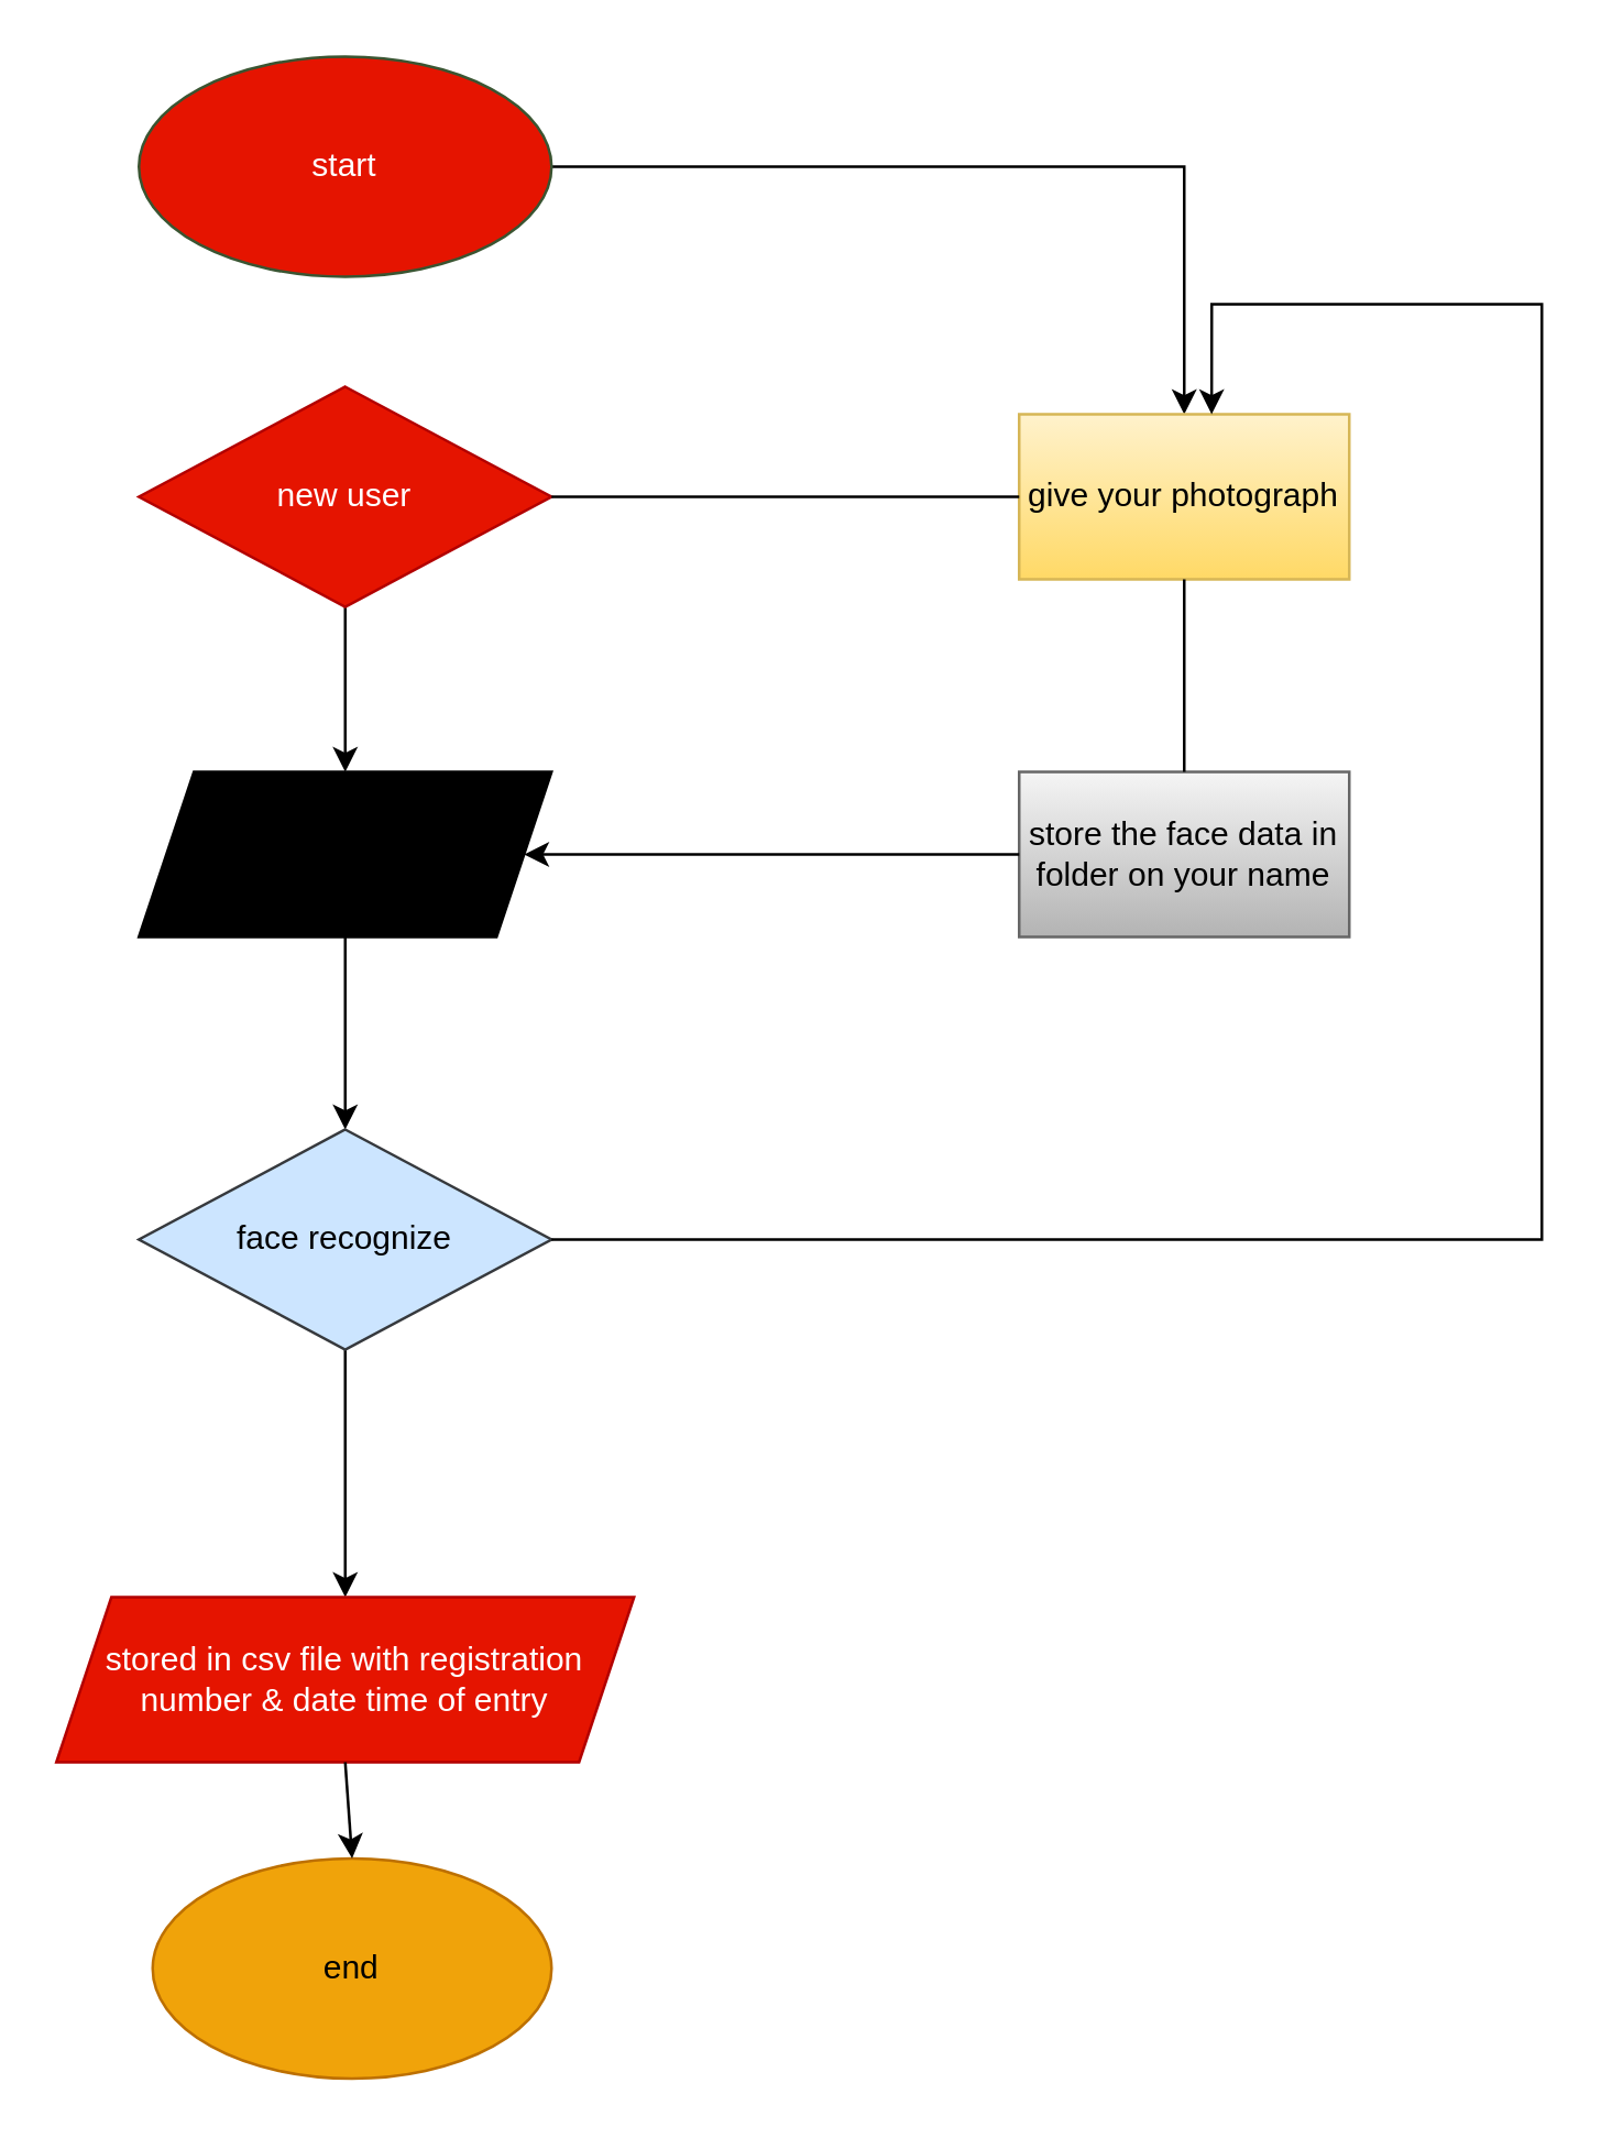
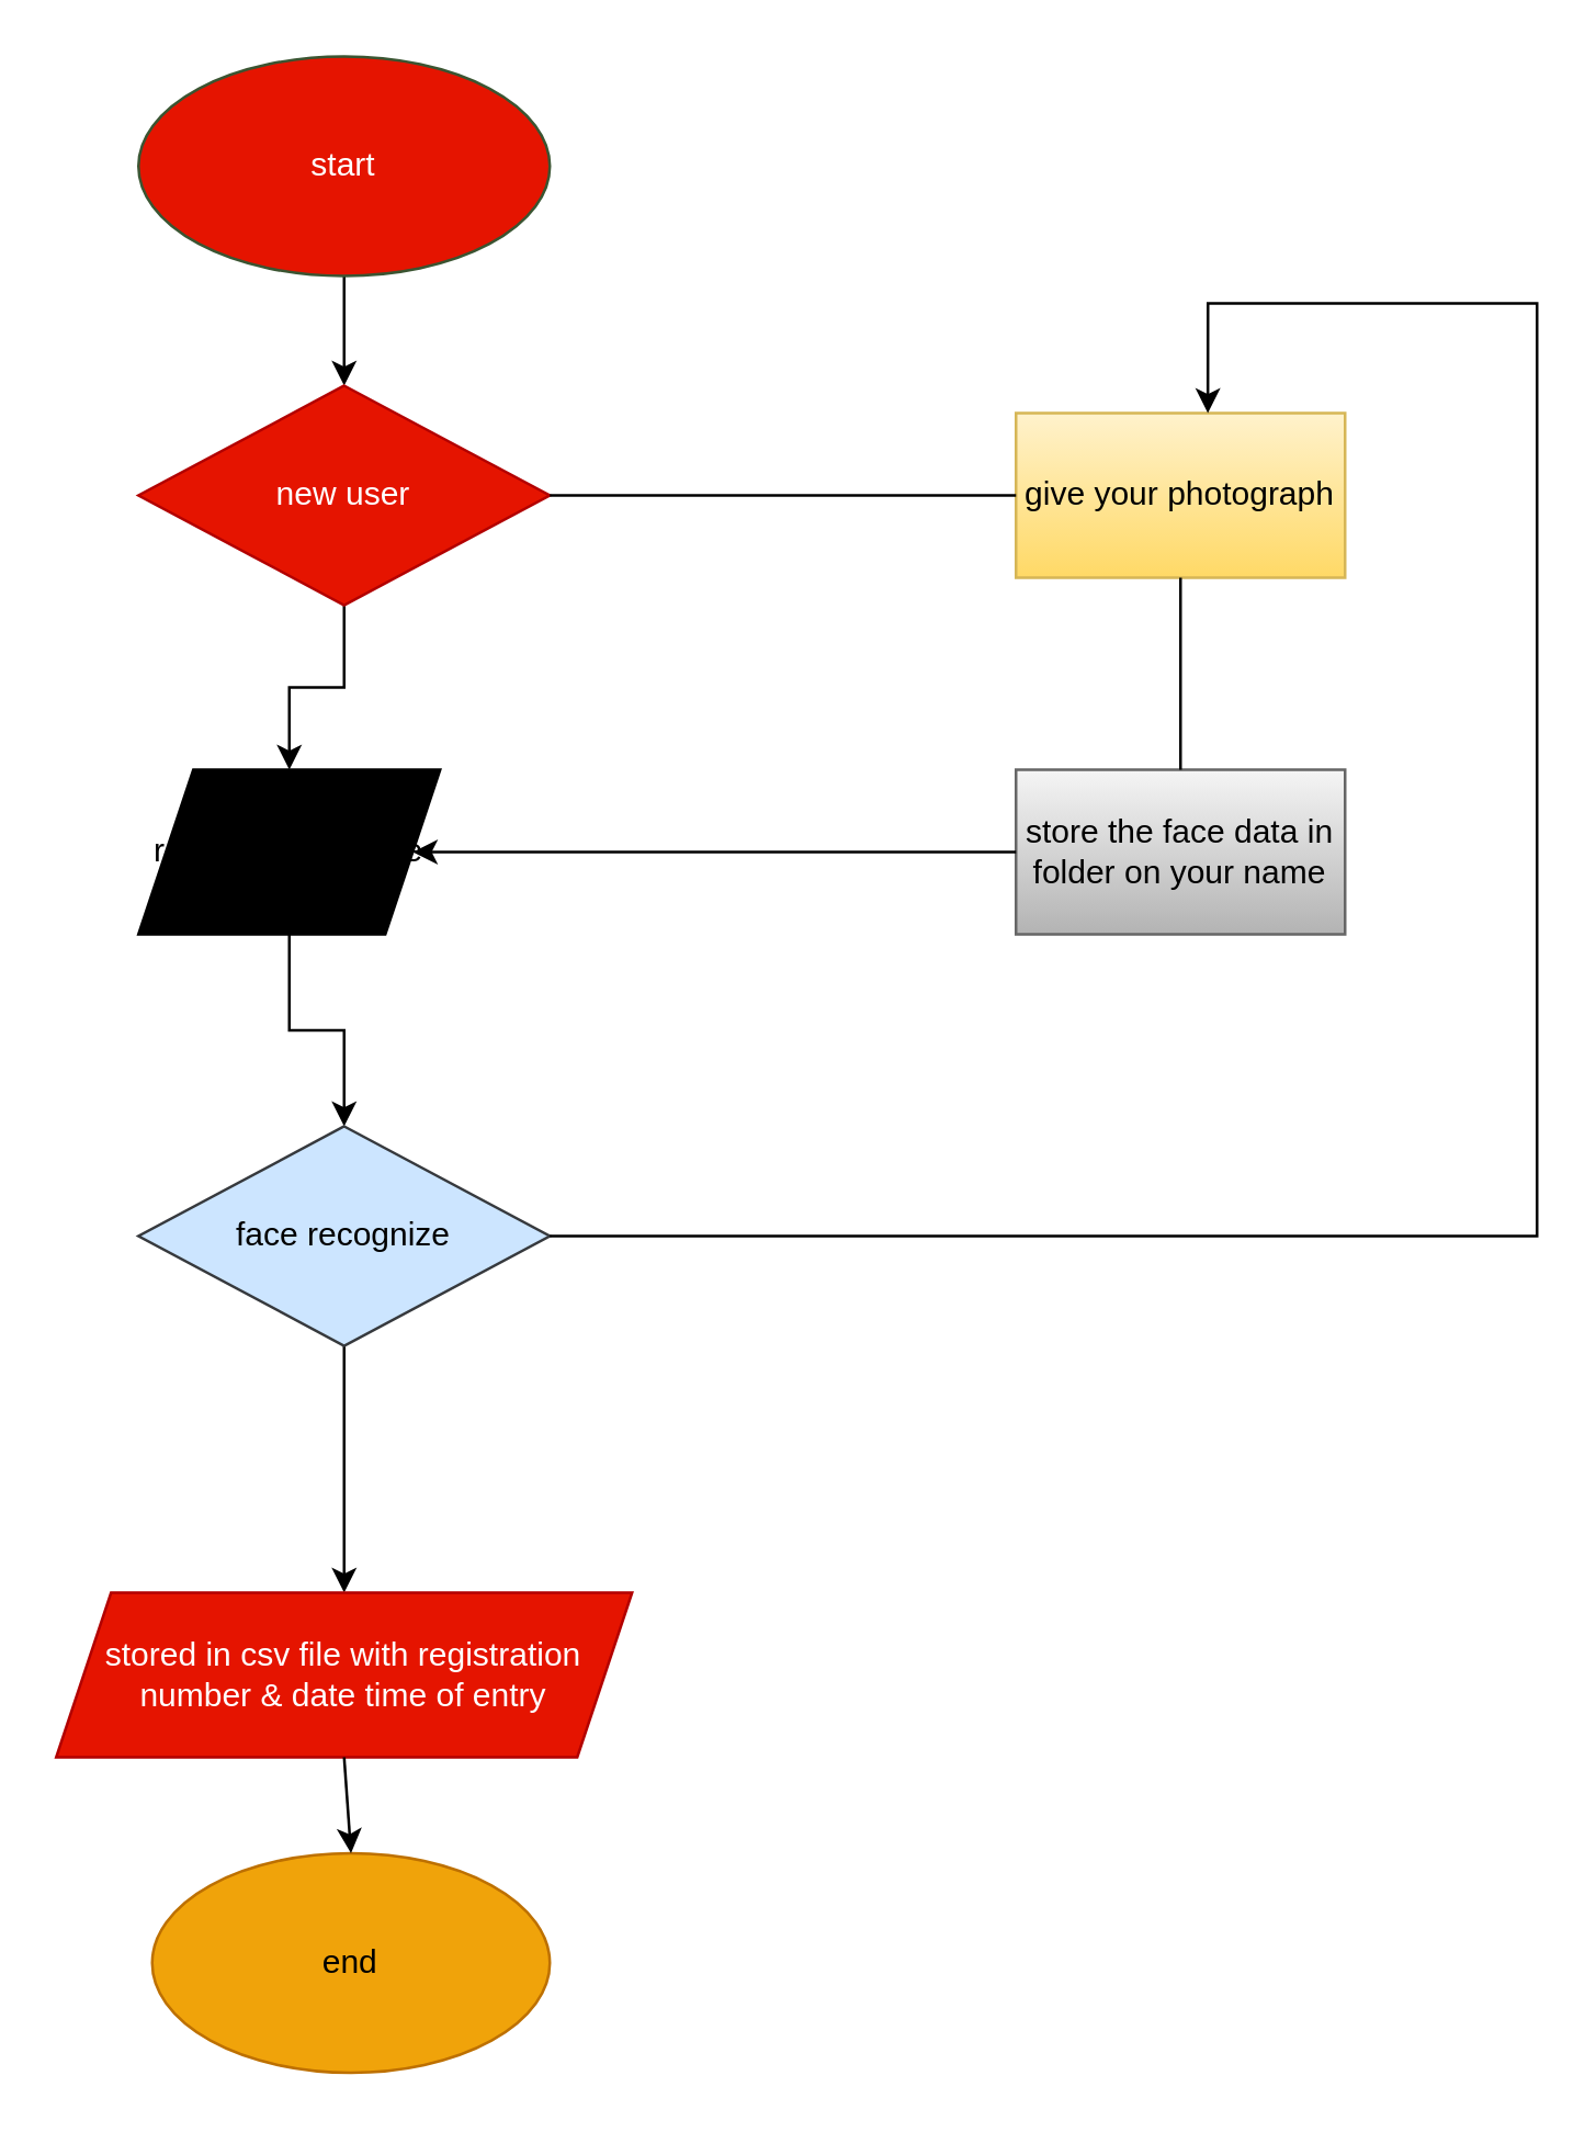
  <mxCell id="0" />
  <mxCell id="1" parent="0" />
- <mxCell id="2" value="" style="edgeStyle=orthogonalEdgeStyle;rounded=0;orthogonalLoop=1;jettySize=auto;html=1;" edge="1" parent="1" source="3" target="13"><mxGeometry relative="1" as="geometry" /></mxCell>
+ <mxCell id="2" value="" style="edgeStyle=orthogonalEdgeStyle;rounded=0;orthogonalLoop=1;jettySize=auto;html=1;" edge="1" parent="1" source="3" target="5"><mxGeometry relative="1" as="geometry" /></mxCell>
  <mxCell id="3" value="start" style="ellipse;whiteSpace=wrap;html=1;fillColor=#e51400;fontColor=#ffffff;strokeColor=#3A5431;" vertex="1" parent="1"><mxGeometry x="50" y="20" width="150" height="80" as="geometry" /></mxCell>
  <mxCell id="4" value="" style="edgeStyle=orthogonalEdgeStyle;rounded=0;orthogonalLoop=1;jettySize=auto;html=1;" edge="1" parent="1" source="5" target="7"><mxGeometry relative="1" as="geometry" /></mxCell>
  <mxCell id="5" value="new user" style="rhombus;whiteSpace=wrap;html=1;fillColor=light-dark(#E51400,#FF0000);fontColor=#ffffff;strokeColor=#B20000;" vertex="1" parent="1"><mxGeometry x="50" y="140" width="150" height="80" as="geometry" /></mxCell>
  <mxCell id="6" value="" style="edgeStyle=orthogonalEdgeStyle;rounded=0;orthogonalLoop=1;jettySize=auto;html=1;" edge="1" parent="1" source="7" target="9"><mxGeometry relative="1" as="geometry" /></mxCell>
- <mxCell id="7" value="recognize the face" style="shape=parallelogram;perimeter=parallelogramPerimeter;whiteSpace=wrap;html=1;fixedSize=1;fillColor=light-dark(#000000,#FF3399);strokeColor=light-dark(#000000,#FF0080);" vertex="1" parent="1"><mxGeometry x="50" y="280" width="150" height="60" as="geometry" /></mxCell>
+ <mxCell id="7" value="recognize the face" style="shape=parallelogram;perimeter=parallelogramPerimeter;whiteSpace=wrap;html=1;fixedSize=1;fillColor=light-dark(#000000,#FF3399);strokeColor=light-dark(#000000,#FF0080);" vertex="1" parent="1"><mxGeometry x="50" y="280" width="110" height="60" as="geometry" /></mxCell>
  <mxCell id="8" value="" style="edgeStyle=orthogonalEdgeStyle;rounded=0;orthogonalLoop=1;jettySize=auto;html=1;" edge="1" parent="1" source="9" target="10"><mxGeometry relative="1" as="geometry" /></mxCell>
  <mxCell id="9" value="face recognize" style="rhombus;whiteSpace=wrap;html=1;fillColor=#cce5ff;strokeColor=#36393d;" vertex="1" parent="1"><mxGeometry x="50" y="410" width="150" height="80" as="geometry" /></mxCell>
  <mxCell id="10" value="stored in csv file with registration number &amp;amp; date time of entry" style="shape=parallelogram;perimeter=parallelogramPerimeter;whiteSpace=wrap;html=1;fixedSize=1;fillColor=#e51400;fontColor=#ffffff;strokeColor=#B20000;" vertex="1" parent="1"><mxGeometry x="20" y="580" width="210" height="60" as="geometry" /></mxCell>
  <mxCell id="11" value="end" style="ellipse;whiteSpace=wrap;html=1;fillColor=#f0a30a;fontColor=#000000;strokeColor=#BD7000;" vertex="1" parent="1"><mxGeometry x="55" y="675" width="145" height="80" as="geometry" /></mxCell>
  <mxCell id="12" value="" style="endArrow=classic;html=1;rounded=0;exitX=0.5;exitY=1;exitDx=0;exitDy=0;entryX=0.5;entryY=0;entryDx=0;entryDy=0;" edge="1" parent="1" source="10" target="11"><mxGeometry width="50" height="50" relative="1" as="geometry"><mxPoint x="180" y="700" as="sourcePoint" /><mxPoint x="230" y="650" as="targetPoint" /></mxGeometry></mxCell>
  <mxCell id="13" value="give your photograph" style="rounded=0;whiteSpace=wrap;html=1;fillColor=#fff2cc;strokeColor=#d6b656;gradientColor=#ffd966;" vertex="1" parent="1"><mxGeometry x="370" y="150" width="120" height="60" as="geometry" /></mxCell>
  <mxCell id="14" value="" style="endArrow=none;html=1;rounded=0;entryX=0;entryY=0.5;entryDx=0;entryDy=0;exitX=1;exitY=0.5;exitDx=0;exitDy=0;" edge="1" parent="1" source="5" target="13"><mxGeometry width="50" height="50" relative="1" as="geometry"><mxPoint x="240" y="210" as="sourcePoint" /><mxPoint x="290" y="160" as="targetPoint" /></mxGeometry></mxCell>
  <mxCell id="15" value="store the face data in folder on your name" style="whiteSpace=wrap;html=1;rounded=0;fillColor=#f5f5f5;gradientColor=#b3b3b3;strokeColor=#666666;" vertex="1" parent="1"><mxGeometry x="370" y="280" width="120" height="60" as="geometry" /></mxCell>
  <mxCell id="16" value="" style="endArrow=none;html=1;rounded=0;entryX=0.5;entryY=1;entryDx=0;entryDy=0;exitX=0.5;exitY=0;exitDx=0;exitDy=0;" edge="1" parent="1" source="15" target="13"><mxGeometry width="50" height="50" relative="1" as="geometry"><mxPoint x="380" y="280" as="sourcePoint" /><mxPoint x="430" y="230" as="targetPoint" /></mxGeometry></mxCell>
  <mxCell id="17" value="" style="endArrow=classic;html=1;rounded=0;exitX=0;exitY=0.5;exitDx=0;exitDy=0;" edge="1" parent="1" source="15" target="7"><mxGeometry width="50" height="50" relative="1" as="geometry"><mxPoint x="360" y="320" as="sourcePoint" /><mxPoint x="280" y="300" as="targetPoint" /></mxGeometry></mxCell>
  <mxCell id="18" value="" style="endArrow=classic;html=1;rounded=0;exitX=1;exitY=0.5;exitDx=0;exitDy=0;entryX=0.583;entryY=0;entryDx=0;entryDy=0;entryPerimeter=0;" edge="1" parent="1" source="9" target="13"><mxGeometry width="50" height="50" relative="1" as="geometry"><mxPoint x="410" y="330" as="sourcePoint" /><mxPoint x="430" y="110" as="targetPoint" /><Array as="points"><mxPoint x="560" y="450" /><mxPoint x="560" y="110" /><mxPoint x="440" y="110" /></Array></mxGeometry></mxCell>
